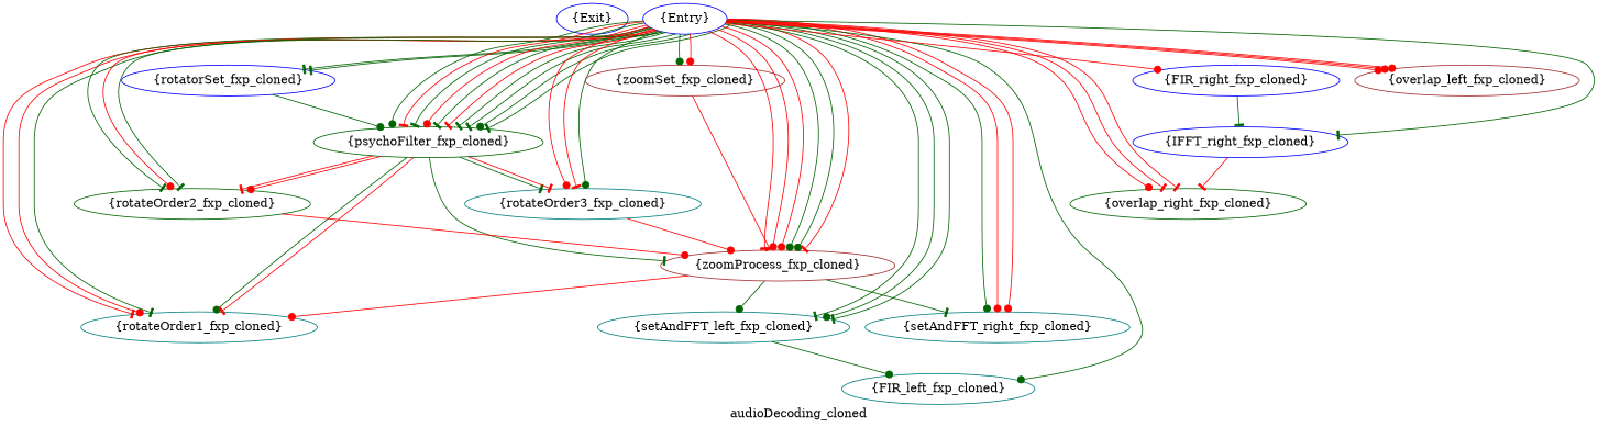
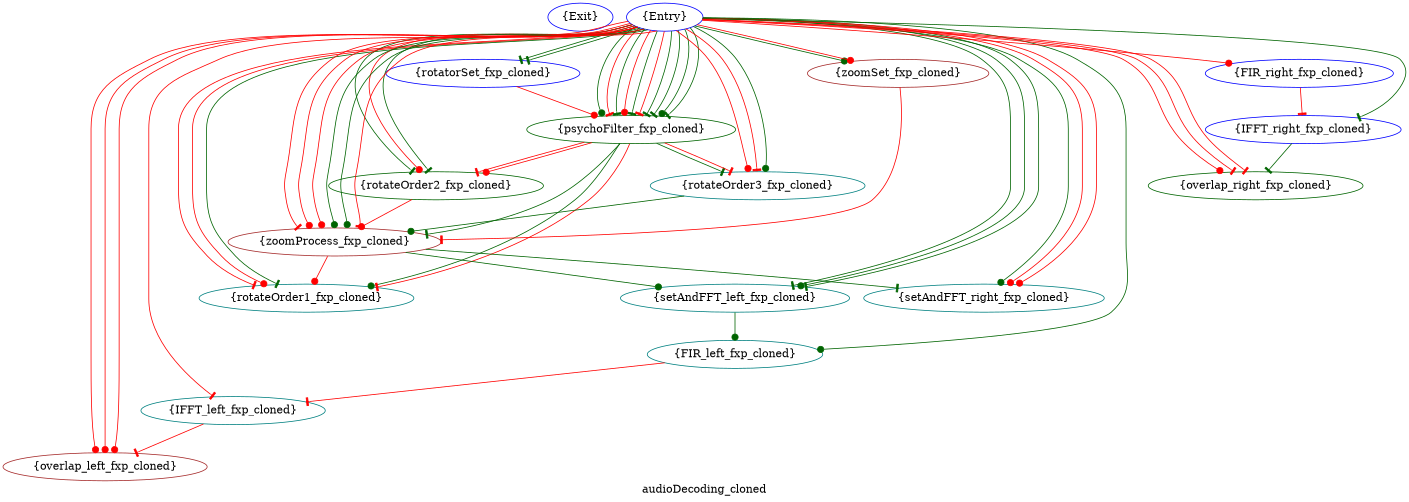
  digraph {
    compound=true
    label=audioDecoding_cloned
    node [color=teal shape=oval]
    edge [arrowhead=tee color=red]
    n1 [color=blue label="{Exit}"]
    n2 [color=blue label="{Entry}"]
    n3 [color=blue label="{rotatorSet_fxp_cloned}"]
    n4 [color=darkgreen label="{psychoFilter_fxp_cloned}"]
    n5 [label="{rotateOrder1_fxp_cloned}"]
    n6 [color=darkgreen label="{rotateOrder2_fxp_cloned}"]
    n7 [label="{rotateOrder3_fxp_cloned}"]
    n8 [color=brown label="{zoomSet_fxp_cloned}"]
    n9 [color=brown label="{zoomProcess_fxp_cloned}"]
    n10 [label="{setAndFFT_left_fxp_cloned}"]
    n11 [label="{setAndFFT_right_fxp_cloned}"]
    n12 [label="{FIR_left_fxp_cloned}"]
    n13 [color=blue label="{FIR_right_fxp_cloned}"]
+   n14 [label="{IFFT_left_fxp_cloned}"]
    n15 [color=blue label="{IFFT_right_fxp_cloned}"]
    n16 [color=brown label="{overlap_left_fxp_cloned}"]
    n17 [color=darkgreen label="{overlap_right_fxp_cloned}"]
    n2 -> n3 [color=darkgreen]
    n2 -> n3 [color=darkgreen]
    n2 -> n4 [arrowhead=dot color=darkgreen]
    n2 -> n4
    n2 -> n4 [color=darkgreen]
    n2 -> n4 [arrowhead=dot]
    n2 -> n4 [color=darkgreen]
    n2 -> n4
    n2 -> n4 [color=darkgreen]
    n2 -> n4 [color=darkgreen]
    n2 -> n4 [arrowhead=dot color=darkgreen]
    n2 -> n4 [color=darkgreen]
    n2 -> n5
    n2 -> n5 [arrowhead=dot]
    n2 -> n5 [color=darkgreen]
    n2 -> n6 [color=darkgreen]
    n2 -> n6 [arrowhead=dot]
    n2 -> n6 [color=darkgreen]
    n2 -> n7 [arrowhead=dot]
    n2 -> n7
    n2 -> n7 [arrowhead=dot color=darkgreen]
    n2 -> n8 [arrowhead=dot color=darkgreen]
    n2 -> n8 [arrowhead=dot]
    n2 -> n9
    n2 -> n9 [arrowhead=dot]
    n2 -> n9 [arrowhead=dot]
    n2 -> n9 [arrowhead=dot color=darkgreen]
    n2 -> n9 [arrowhead=dot color=darkgreen]
    n2 -> n9
    n2 -> n10 [color=darkgreen]
    n2 -> n10 [arrowhead=dot color=darkgreen]
    n2 -> n10 [color=darkgreen]
    n2 -> n11 [arrowhead=dot color=darkgreen]
    n2 -> n11 [arrowhead=dot]
    n2 -> n11 [arrowhead=dot]
    n2 -> n12 [arrowhead=dot color=darkgreen]
    n2 -> n13 [arrowhead=dot]
+   n2 -> n14
    n2 -> n15 [color=darkgreen]
    n2 -> n16 [arrowhead=dot]
    n2 -> n16 [arrowhead=dot]
    n2 -> n16 [arrowhead=dot]
    n2 -> n17 [arrowhead=dot]
    n2 -> n17
    n2 -> n17
-   n3 -> n4 [arrowhead=dot color=darkgreen]
+   n3 -> n4 [arrowhead=dot]
    n4 -> n5 [arrowhead=dot color=darkgreen]
    n4 -> n5
    n4 -> n6
    n4 -> n6 [arrowhead=dot]
    n4 -> n7 [color=darkgreen]
    n4 -> n7
    n4 -> n9 [color=darkgreen]
    n6 -> n9 [arrowhead=dot]
-   n7 -> n9 [arrowhead=dot]
+   n7 -> n9 [arrowhead=dot color=darkgreen]
    n8 -> n9
    n9 -> n5 [arrowhead=dot]
    n9 -> n10 [arrowhead=dot color=darkgreen]
    n9 -> n11 [color=darkgreen]
    n10 -> n12 [arrowhead=dot color=darkgreen]
-   n13 -> n15 [color=darkgreen]
-   n15 -> n17
+   n12 -> n14
+   n13 -> n15
+   n14 -> n16
+   n15 -> n17 [color=darkgreen]
  }
